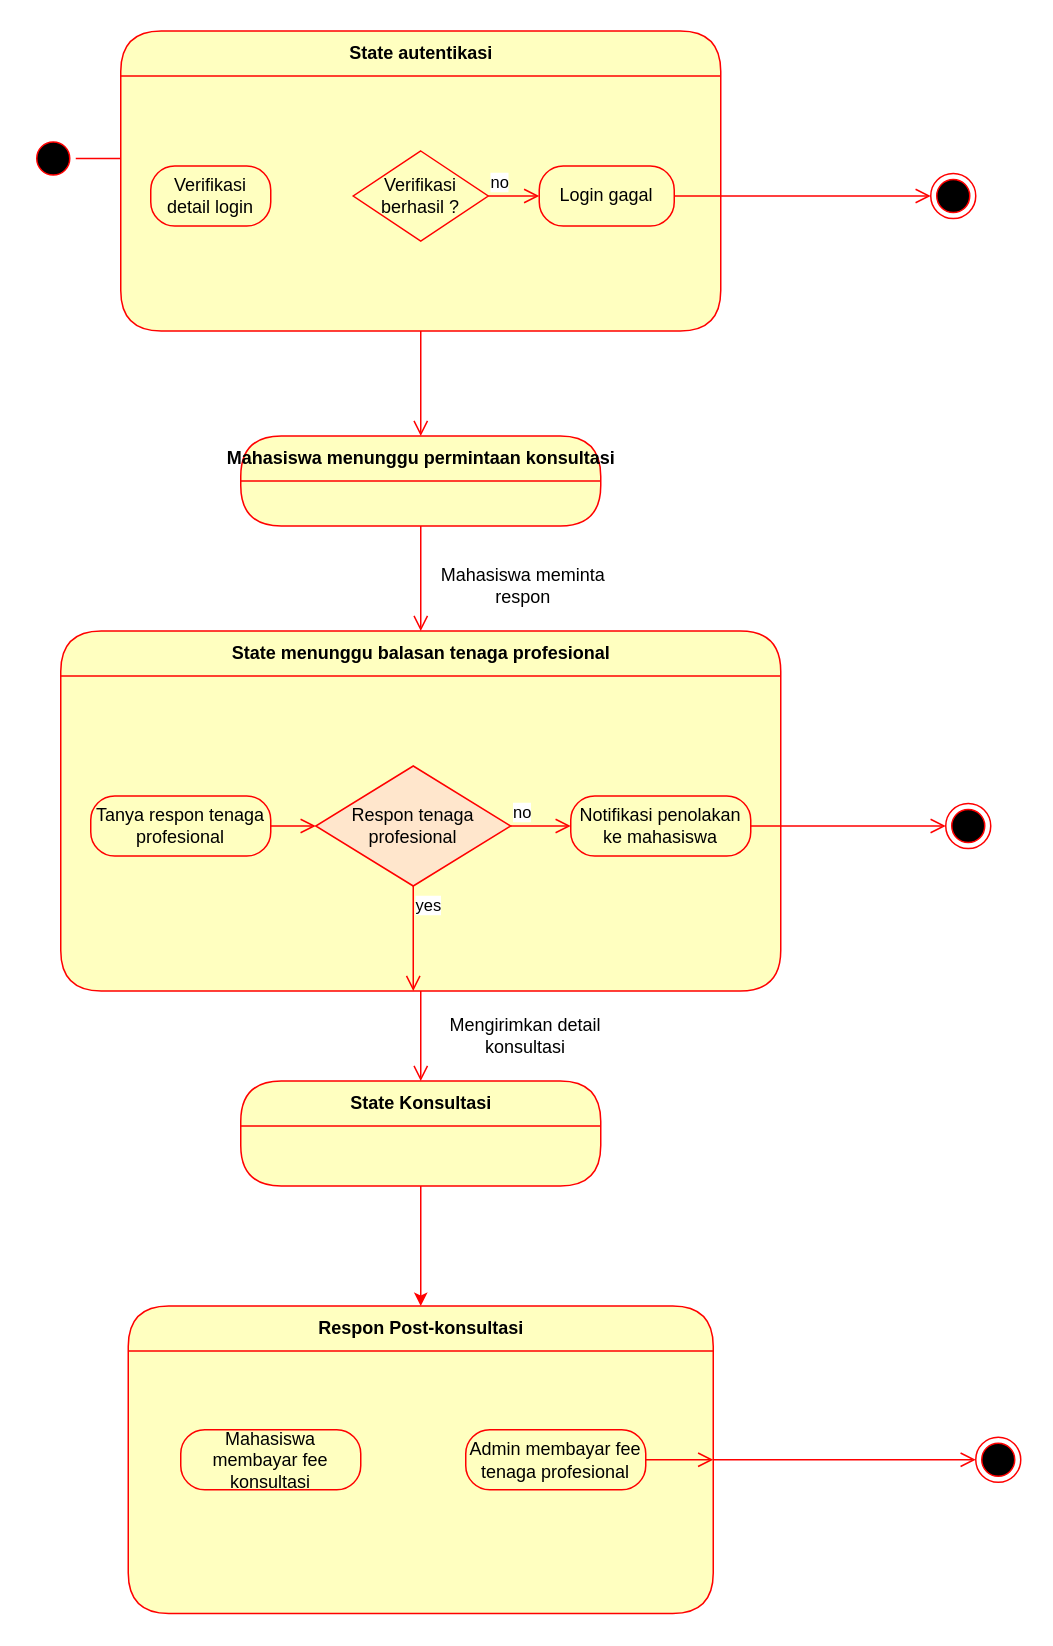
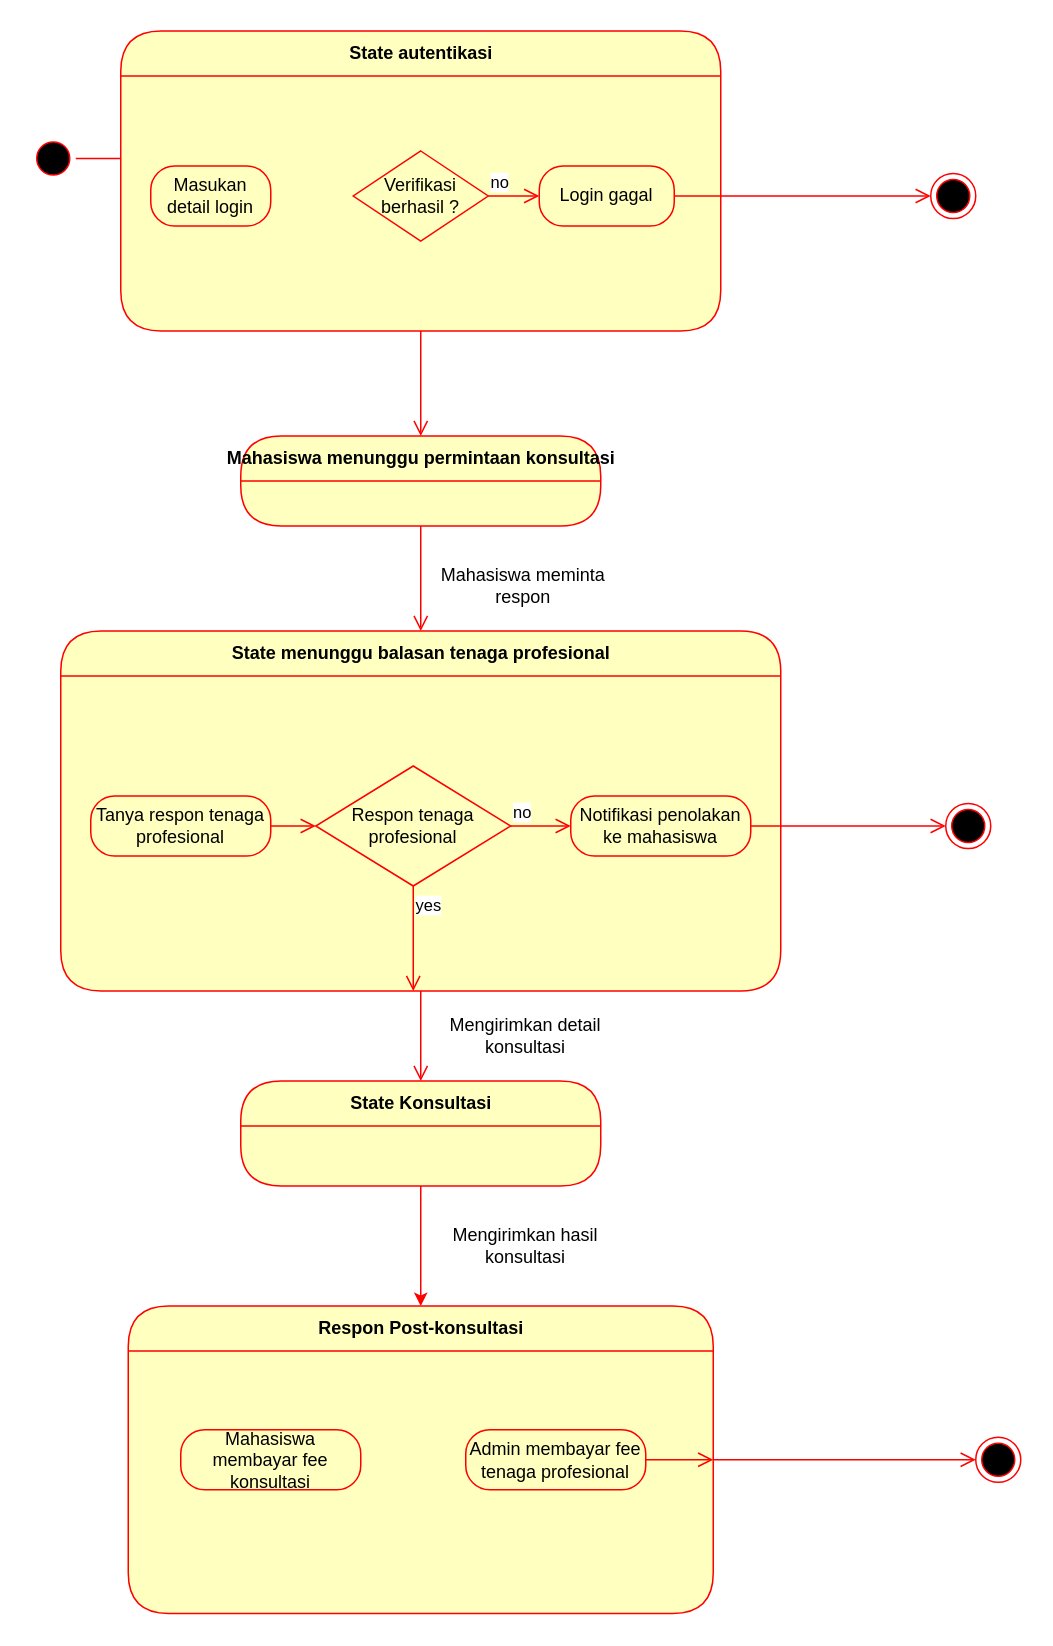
  <mxCell id="0" />
  <mxCell id="1" parent="0" />
  <mxCell id="2" value="Mahasiswa meminta respon" style="text;html=1;strokeColor=none;fillColor=none;align=center;verticalAlign=middle;whiteSpace=wrap;rounded=0;" vertex="1" parent="1"><mxGeometry x="290" y="380" width="117" height="20" as="geometry" /></mxCell>
  <mxCell id="3" value="Mahasiswa menunggu permintaan konsultasi" style="swimlane;html=1;fontStyle=1;align=center;verticalAlign=middle;childLayout=stackLayout;horizontal=1;startSize=30;horizontalStack=0;resizeParent=0;resizeLast=1;container=0;fontColor=#000000;collapsible=0;rounded=1;arcSize=30;strokeColor=#ff0000;fillColor=#ffffc0;swimlaneFillColor=#ffffc0;dropTarget=0;" vertex="1" parent="1"><mxGeometry x="160" y="290" width="240" height="60" as="geometry" /></mxCell>
  <mxCell id="4" value="" style="edgeStyle=orthogonalEdgeStyle;html=1;verticalAlign=bottom;endArrow=open;endSize=8;strokeColor=#ff0000;entryX=0.5;entryY=0;entryDx=0;entryDy=0;" edge="1" source="3" parent="1" target="5"><mxGeometry relative="1" as="geometry"><mxPoint x="280" y="440" as="targetPoint" /></mxGeometry></mxCell>
  <mxCell id="5" value="State menunggu balasan tenaga profesional" style="swimlane;html=1;fontStyle=1;align=center;verticalAlign=middle;childLayout=stackLayout;horizontal=1;startSize=30;horizontalStack=0;resizeParent=0;resizeLast=1;container=0;fontColor=#000000;collapsible=0;rounded=1;arcSize=30;strokeColor=#ff0000;fillColor=#ffffc0;swimlaneFillColor=#ffffc0;dropTarget=0;" vertex="1" parent="1"><mxGeometry x="40" y="420" width="480" height="240" as="geometry" /></mxCell>
  <mxCell id="6" value="" style="edgeStyle=orthogonalEdgeStyle;html=1;verticalAlign=bottom;endArrow=open;endSize=8;strokeColor=#ff0000;entryX=0.5;entryY=0;entryDx=0;entryDy=0;" edge="1" source="5" parent="1" target="16"><mxGeometry relative="1" as="geometry"><mxPoint x="280" y="730" as="targetPoint" /></mxGeometry></mxCell>
- <mxCell id="7" value="Respon tenaga profesional" style="rhombus;whiteSpace=wrap;html=1;fillColor=#ffe6cc;strokeColor=#ff0000;" vertex="1" parent="1"><mxGeometry x="210" y="510" width="130" height="80" as="geometry" /></mxCell>
+ <mxCell id="7" value="Respon tenaga profesional" style="rhombus;whiteSpace=wrap;html=1;fillColor=#ffffc0;strokeColor=#ff0000;" vertex="1" parent="1"><mxGeometry x="210" y="510" width="130" height="80" as="geometry" /></mxCell>
  <mxCell id="8" value="no" style="edgeStyle=orthogonalEdgeStyle;html=1;align=left;verticalAlign=bottom;endArrow=open;endSize=8;strokeColor=#ff0000;entryX=0;entryY=0.5;entryDx=0;entryDy=0;" edge="1" source="7" parent="1" target="12"><mxGeometry x="-1" relative="1" as="geometry"><mxPoint x="380" y="550" as="targetPoint" /></mxGeometry></mxCell>
  <mxCell id="9" value="yes" style="edgeStyle=orthogonalEdgeStyle;html=1;align=left;verticalAlign=top;endArrow=open;endSize=8;strokeColor=#ff0000;" edge="1" source="7" parent="1"><mxGeometry x="-1" relative="1" as="geometry"><mxPoint x="275" y="660" as="targetPoint" /></mxGeometry></mxCell>
  <mxCell id="10" value="Tanya respon tenaga profesional" style="rounded=1;whiteSpace=wrap;html=1;arcSize=40;fontColor=#000000;fillColor=#ffffc0;strokeColor=#ff0000;" vertex="1" parent="1"><mxGeometry x="60" y="530" width="120" height="40" as="geometry" /></mxCell>
  <mxCell id="11" value="" style="edgeStyle=orthogonalEdgeStyle;html=1;verticalAlign=bottom;endArrow=open;endSize=8;strokeColor=#ff0000;entryX=0;entryY=0.5;entryDx=0;entryDy=0;" edge="1" source="10" parent="1" target="7"><mxGeometry relative="1" as="geometry"><mxPoint x="190" y="630" as="targetPoint" /></mxGeometry></mxCell>
  <mxCell id="12" value="Notifikasi penolakan ke mahasiswa" style="rounded=1;whiteSpace=wrap;html=1;arcSize=40;fontColor=#000000;fillColor=#ffffc0;strokeColor=#ff0000;" vertex="1" parent="1"><mxGeometry x="380" y="530" width="120" height="40" as="geometry" /></mxCell>
  <mxCell id="13" value="" style="edgeStyle=orthogonalEdgeStyle;html=1;verticalAlign=bottom;endArrow=open;endSize=8;strokeColor=#ff0000;" edge="1" source="12" parent="1"><mxGeometry relative="1" as="geometry"><mxPoint x="630" y="550" as="targetPoint" /></mxGeometry></mxCell>
  <mxCell id="14" value="" style="ellipse;html=1;shape=endState;fillColor=#000000;strokeColor=#ff0000;" vertex="1" parent="1"><mxGeometry x="630" y="535" width="30" height="30" as="geometry" /></mxCell>
  <mxCell id="15" style="edgeStyle=orthogonalEdgeStyle;rounded=0;orthogonalLoop=1;jettySize=auto;html=1;strokeColor=#FF0000;" edge="1" parent="1" source="16" target="18"><mxGeometry relative="1" as="geometry" /></mxCell>
  <mxCell id="16" value="State Konsultasi" style="swimlane;html=1;fontStyle=1;align=center;verticalAlign=middle;childLayout=stackLayout;horizontal=1;startSize=30;horizontalStack=0;resizeParent=0;resizeLast=1;container=0;fontColor=#000000;collapsible=0;rounded=1;arcSize=30;strokeColor=#ff0000;fillColor=#ffffc0;swimlaneFillColor=#ffffc0;dropTarget=0;" vertex="1" parent="1"><mxGeometry x="160" y="720" width="240" height="70" as="geometry" /></mxCell>
  <mxCell id="17" value="Mengirimkan detail konsultasi" style="text;html=1;strokeColor=none;fillColor=none;align=center;verticalAlign=middle;whiteSpace=wrap;rounded=0;" vertex="1" parent="1"><mxGeometry x="290" y="680" width="120" height="20" as="geometry" /></mxCell>
  <mxCell id="18" value="Respon Post-konsultasi" style="swimlane;html=1;fontStyle=1;align=center;verticalAlign=middle;childLayout=stackLayout;horizontal=1;startSize=30;horizontalStack=0;resizeParent=0;resizeLast=1;container=0;fontColor=#000000;collapsible=0;rounded=1;arcSize=30;strokeColor=#ff0000;fillColor=#ffffc0;swimlaneFillColor=#ffffc0;dropTarget=0;" vertex="1" parent="1"><mxGeometry x="85" y="870" width="390" height="205" as="geometry" /></mxCell>
  <mxCell id="19" value="" style="edgeStyle=orthogonalEdgeStyle;html=1;verticalAlign=bottom;endArrow=open;endSize=8;strokeColor=#ff0000;entryX=0;entryY=0.5;entryDx=0;entryDy=0;" edge="1" source="18" parent="1" target="20"><mxGeometry relative="1" as="geometry"><mxPoint x="610" y="958" as="targetPoint" /></mxGeometry></mxCell>
  <mxCell id="20" value="" style="ellipse;html=1;shape=endState;fillColor=#000000;strokeColor=#ff0000;" vertex="1" parent="1"><mxGeometry x="650" y="957.5" width="30" height="30" as="geometry" /></mxCell>
+ <mxCell id="21" value="Mengirimkan hasil konsultasi" style="text;html=1;strokeColor=none;fillColor=none;align=center;verticalAlign=middle;whiteSpace=wrap;rounded=0;" vertex="1" parent="1"><mxGeometry x="290" y="820" width="120" height="20" as="geometry" /></mxCell>
  <mxCell id="22" value="Mahasiswa membayar fee konsultasi" style="rounded=1;whiteSpace=wrap;html=1;arcSize=40;fontColor=#000000;fillColor=#ffffc0;strokeColor=#ff0000;" vertex="1" parent="1"><mxGeometry x="120" y="952.5" width="120" height="40" as="geometry" /></mxCell>
  <mxCell id="23" value="Admin membayar fee tenaga profesional" style="rounded=1;whiteSpace=wrap;html=1;arcSize=40;fontColor=#000000;fillColor=#ffffc0;strokeColor=#ff0000;" vertex="1" parent="1"><mxGeometry x="310" y="952.5" width="120" height="40" as="geometry" /></mxCell>
  <mxCell id="24" value="" style="edgeStyle=orthogonalEdgeStyle;html=1;verticalAlign=bottom;endArrow=open;endSize=8;strokeColor=#ff0000;entryX=1;entryY=0.5;entryDx=0;entryDy=0;exitX=1;exitY=0.5;exitDx=0;exitDy=0;" edge="1" source="23" parent="1" target="18"><mxGeometry relative="1" as="geometry"><mxPoint x="370" y="1043" as="targetPoint" /><Array as="points"><mxPoint x="440" y="972" /><mxPoint x="440" y="972" /></Array></mxGeometry></mxCell>
  <mxCell id="25" value="" style="ellipse;html=1;shape=startState;fillColor=#000000;strokeColor=#ff0000;" vertex="1" parent="1"><mxGeometry x="20" y="90" width="30" height="30" as="geometry" /></mxCell>
  <mxCell id="26" value="" style="edgeStyle=orthogonalEdgeStyle;html=1;verticalAlign=bottom;endArrow=open;endSize=8;strokeColor=#ff0000;entryX=0;entryY=0.5;entryDx=0;entryDy=0;" edge="1" source="25" parent="1"><mxGeometry relative="1" as="geometry"><mxPoint x="140" y="105" as="targetPoint" /></mxGeometry></mxCell>
  <mxCell id="27" value="State autentikasi" style="swimlane;html=1;fontStyle=1;align=center;verticalAlign=middle;childLayout=stackLayout;horizontal=1;startSize=30;horizontalStack=0;resizeParent=0;resizeLast=1;container=0;fontColor=#000000;collapsible=0;rounded=1;arcSize=30;strokeColor=#ff0000;fillColor=#ffffc0;swimlaneFillColor=#ffffc0;dropTarget=0;" vertex="1" parent="1"><mxGeometry x="80" y="20" width="400" height="200" as="geometry" /></mxCell>
  <mxCell id="28" value="" style="edgeStyle=orthogonalEdgeStyle;html=1;verticalAlign=bottom;endArrow=open;endSize=8;strokeColor=#ff0000;entryX=0.5;entryY=0;entryDx=0;entryDy=0;" edge="1" source="27" parent="1" target="3"><mxGeometry relative="1" as="geometry"><mxPoint x="220" y="130" as="targetPoint" /></mxGeometry></mxCell>
- <mxCell id="29" value="Verifikasi detail login" style="rounded=1;whiteSpace=wrap;html=1;arcSize=40;fontColor=#000000;fillColor=#ffffc0;strokeColor=#ff0000;" vertex="1" parent="1"><mxGeometry x="100" y="110" width="80" height="40" as="geometry" /></mxCell>
+ <mxCell id="29" value="Masukan detail login" style="rounded=1;whiteSpace=wrap;html=1;arcSize=40;fontColor=#000000;fillColor=#ffffc0;strokeColor=#ff0000;" vertex="1" parent="1"><mxGeometry x="100" y="110" width="80" height="40" as="geometry" /></mxCell>
  <mxCell id="30" value="Verifikasi berhasil ?" style="rhombus;whiteSpace=wrap;html=1;fillColor=#ffffc0;strokeColor=#ff0000;" vertex="1" parent="1"><mxGeometry x="235" y="100" width="90" height="60" as="geometry" /></mxCell>
  <mxCell id="31" value="no" style="edgeStyle=orthogonalEdgeStyle;html=1;align=left;verticalAlign=bottom;endArrow=open;endSize=8;strokeColor=#ff0000;entryX=0;entryY=0.5;entryDx=0;entryDy=0;" edge="1" source="30" parent="1" target="32"><mxGeometry x="-1" relative="1" as="geometry"><mxPoint x="410" y="110" as="targetPoint" /></mxGeometry></mxCell>
  <mxCell id="32" value="Login gagal" style="rounded=1;whiteSpace=wrap;html=1;arcSize=40;fontColor=#000000;fillColor=#ffffc0;strokeColor=#ff0000;" vertex="1" parent="1"><mxGeometry x="359" y="110" width="90" height="40" as="geometry" /></mxCell>
  <mxCell id="33" value="" style="edgeStyle=orthogonalEdgeStyle;html=1;verticalAlign=bottom;endArrow=open;endSize=8;strokeColor=#ff0000;entryX=0;entryY=0.5;entryDx=0;entryDy=0;exitX=1;exitY=0.5;exitDx=0;exitDy=0;" edge="1" source="32" parent="1" target="34"><mxGeometry relative="1" as="geometry"><mxPoint x="470" y="120" as="targetPoint" /><Array as="points"><mxPoint x="520" y="130" /><mxPoint x="520" y="130" /></Array></mxGeometry></mxCell>
  <mxCell id="34" value="" style="ellipse;html=1;shape=endState;fillColor=#000000;strokeColor=#ff0000;" vertex="1" parent="1"><mxGeometry x="620" y="115" width="30" height="30" as="geometry" /></mxCell>
